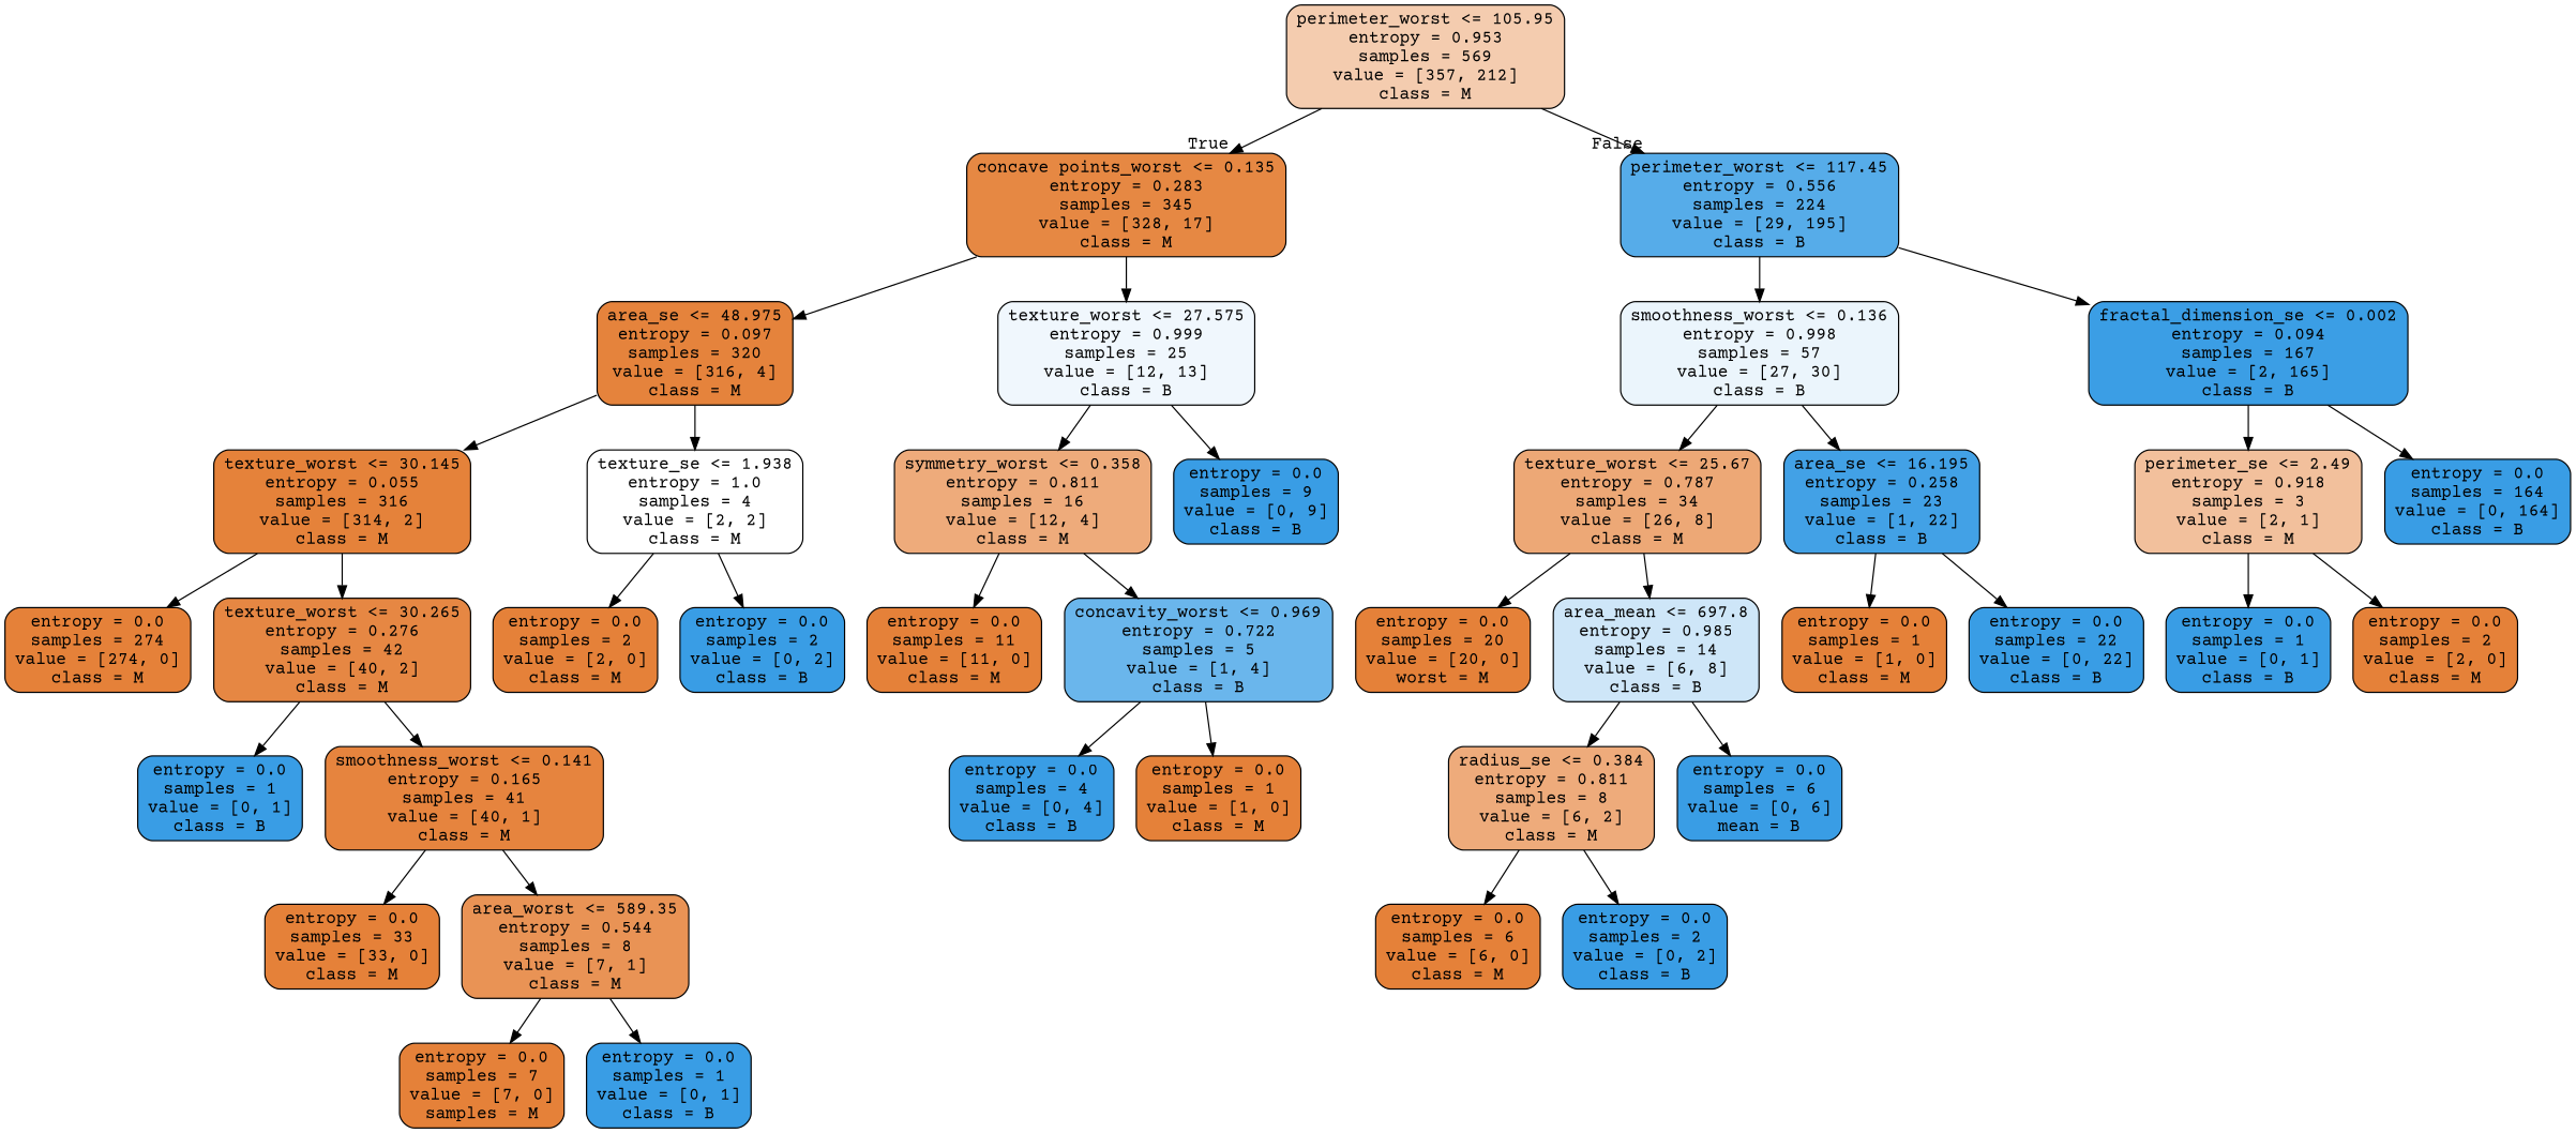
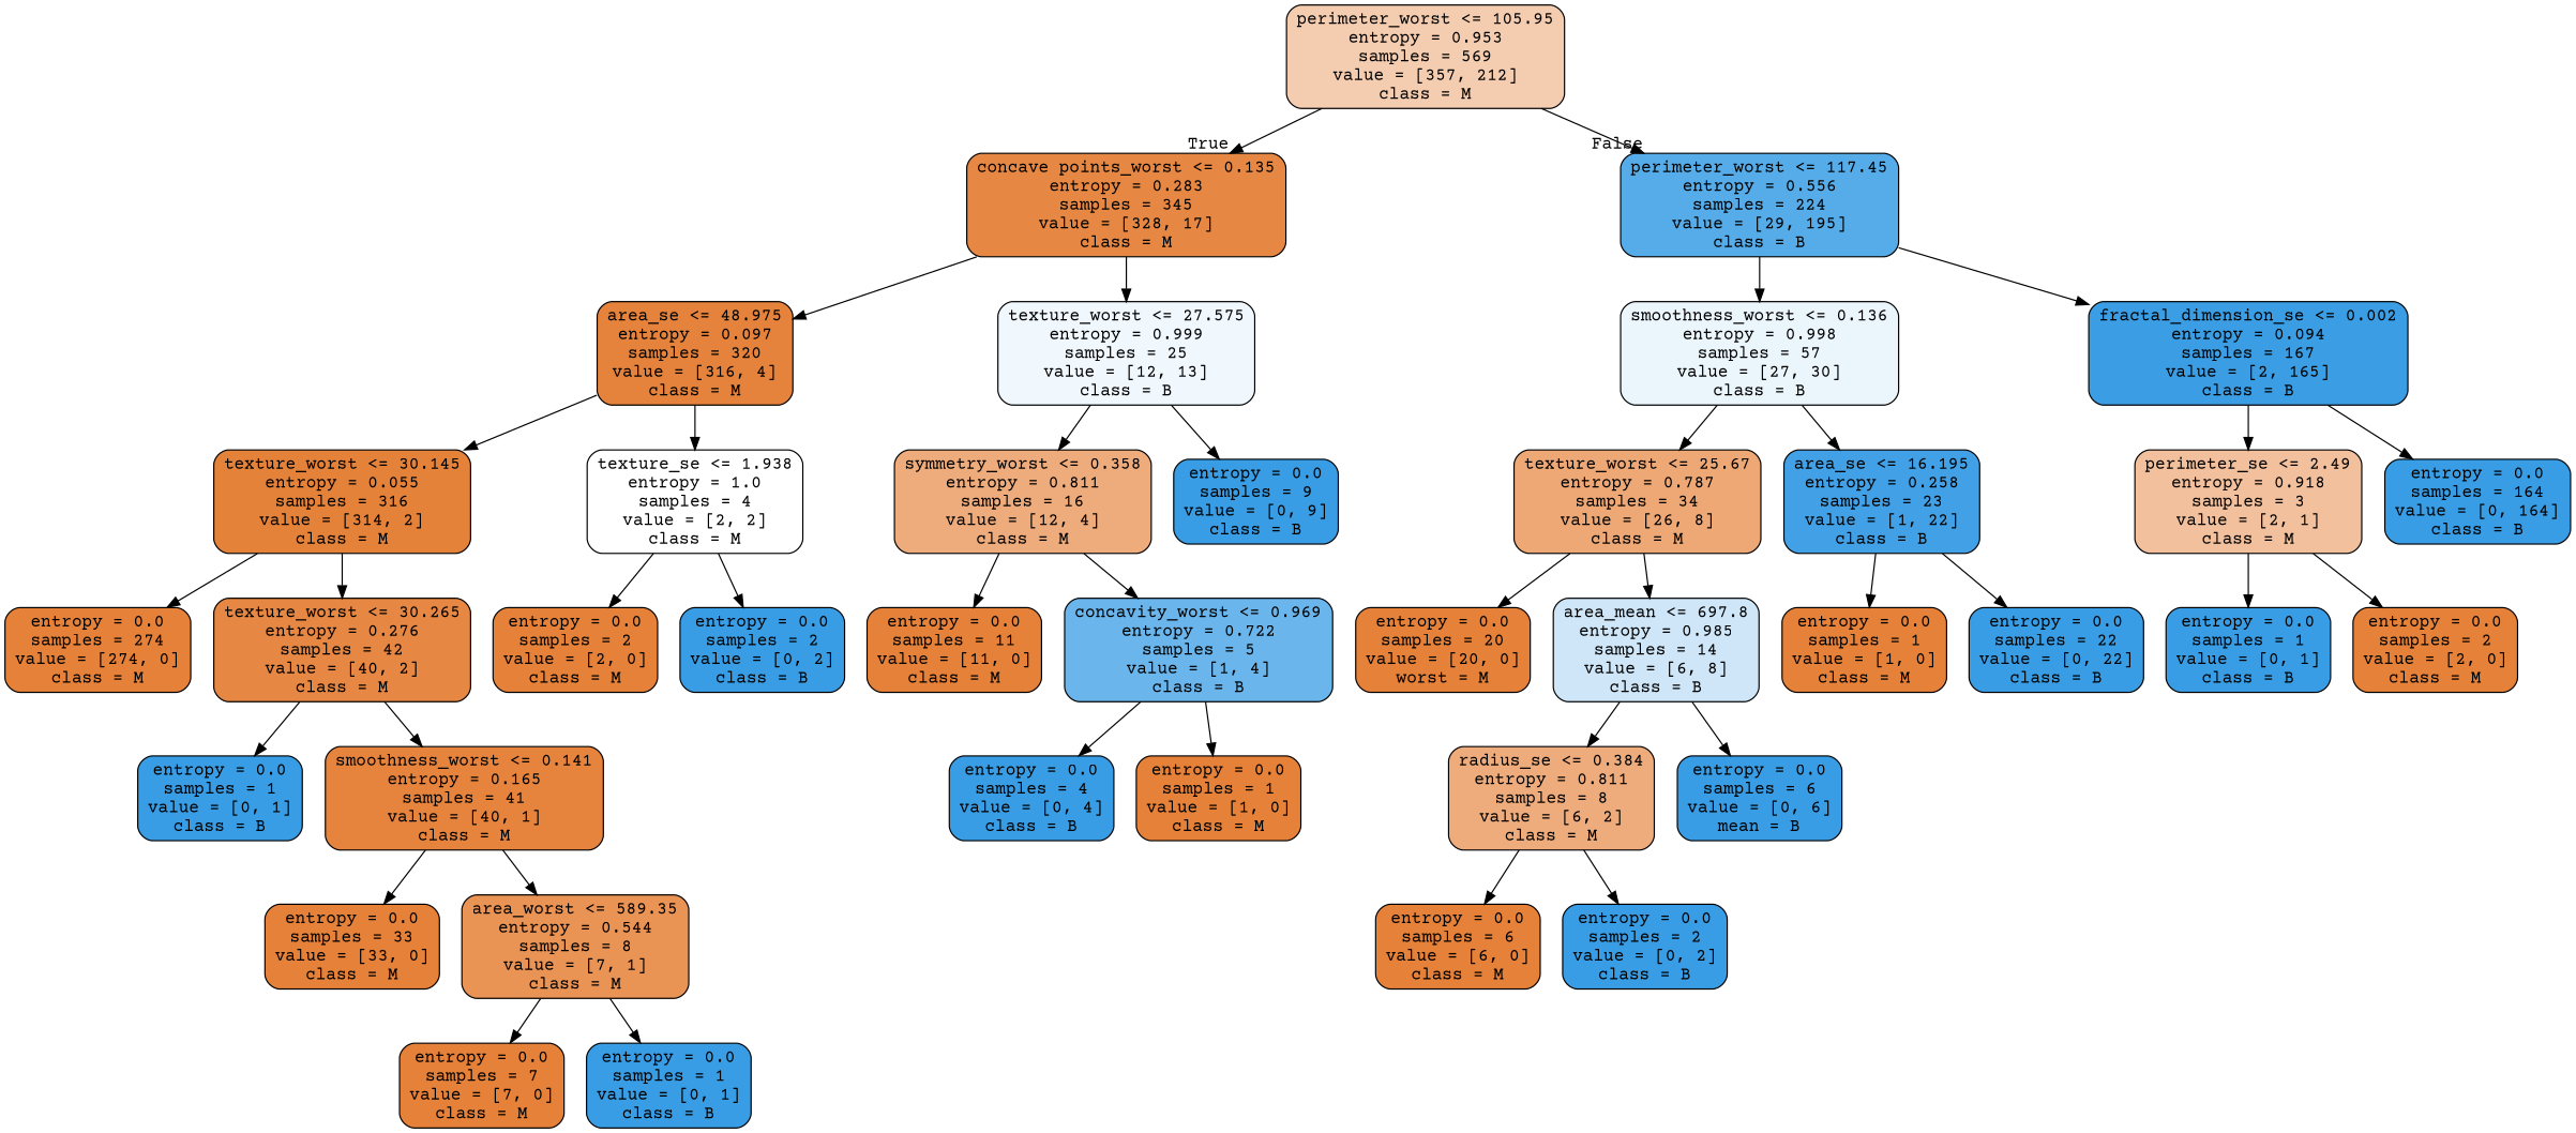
  digraph {
    fontname="Courier Prime"
    node [color=black fillcolor="#399de5" fontname="Courier Prime" shape=box style="filled, rounded"]
    edge [fontname="Courier Prime"]
    n1 [fillcolor="#f4ccaf" label="perimeter_worst <= 105.95\nentropy = 0.953\nsamples = 569\nvalue = [357, 212]\nclass = M"]
    n2 [fillcolor="#e68843" label="concave points_worst <= 0.135\nentropy = 0.283\nsamples = 345\nvalue = [328, 17]\nclass = M"]
    n3 [fillcolor="#56ace9" label="perimeter_worst <= 117.45\nentropy = 0.556\nsamples = 224\nvalue = [29, 195]\nclass = B"]
    n4 [fillcolor="#e5833c" label="area_se <= 48.975\nentropy = 0.097\nsamples = 320\nvalue = [316, 4]\nclass = M"]
    n5 [fillcolor="#f0f7fd" label="texture_worst <= 27.575\nentropy = 0.999\nsamples = 25\nvalue = [12, 13]\nclass = B"]
    n6 [fillcolor="#ebf5fc" label="smoothness_worst <= 0.136\nentropy = 0.998\nsamples = 57\nvalue = [27, 30]\nclass = B"]
    n7 [fillcolor="#3b9ee5" label="fractal_dimension_se <= 0.002\nentropy = 0.094\nsamples = 167\nvalue = [2, 165]\nclass = B"]
    n8 [fillcolor="#e5823a" label="texture_worst <= 30.145\nentropy = 0.055\nsamples = 316\nvalue = [314, 2]\nclass = M"]
    n9 [fillcolor="#ffffff" label="texture_se <= 1.938\nentropy = 1.0\nsamples = 4\nvalue = [2, 2]\nclass = M"]
    n10 [fillcolor="#eeab7b" label="symmetry_worst <= 0.358\nentropy = 0.811\nsamples = 16\nvalue = [12, 4]\nclass = M"]
    n11 [label="entropy = 0.0\nsamples = 9\nvalue = [0, 9]\nclass = B"]
    n12 [fillcolor="#e58139" label="entropy = 0.0\nsamples = 274\nvalue = [274, 0]\nclass = M"]
    n13 [fillcolor="#e68743" label="texture_worst <= 30.265\nentropy = 0.276\nsamples = 42\nvalue = [40, 2]\nclass = M"]
    n14 [fillcolor="#e58139" label="entropy = 0.0\nsamples = 2\nvalue = [2, 0]\nclass = M"]
    n15 [label="entropy = 0.0\nsamples = 2\nvalue = [0, 2]\nclass = B"]
    n16 [label="entropy = 0.0\nsamples = 1\nvalue = [0, 1]\nclass = B"]
    n17 [fillcolor="#e6843e" label="smoothness_worst <= 0.141\nentropy = 0.165\nsamples = 41\nvalue = [40, 1]\nclass = M"]
    n18 [fillcolor="#e58139" label="entropy = 0.0\nsamples = 33\nvalue = [33, 0]\nclass = M"]
    n19 [fillcolor="#e99355" label="area_worst <= 589.35\nentropy = 0.544\nsamples = 8\nvalue = [7, 1]\nclass = M"]
-   n20 [fillcolor="#e58139" label="entropy = 0.0\nsamples = 7\nvalue = [7, 0]\nsamples = M"]
+   n20 [fillcolor="#e58139" label="entropy = 0.0\nsamples = 7\nvalue = [7, 0]\nclass = M"]
    n21 [label="entropy = 0.0\nsamples = 1\nvalue = [0, 1]\nclass = B"]
    n22 [fillcolor="#e58139" label="entropy = 0.0\nsamples = 11\nvalue = [11, 0]\nclass = M"]
    n23 [fillcolor="#6ab6ec" label="concavity_worst <= 0.969\nentropy = 0.722\nsamples = 5\nvalue = [1, 4]\nclass = B"]
    n24 [label="entropy = 0.0\nsamples = 4\nvalue = [0, 4]\nclass = B"]
    n25 [fillcolor="#e58139" label="entropy = 0.0\nsamples = 1\nvalue = [1, 0]\nclass = M"]
    n26 [fillcolor="#eda876" label="texture_worst <= 25.67\nentropy = 0.787\nsamples = 34\nvalue = [26, 8]\nclass = M"]
    n27 [fillcolor="#42a1e6" label="area_se <= 16.195\nentropy = 0.258\nsamples = 23\nvalue = [1, 22]\nclass = B"]
    n28 [fillcolor="#f2c09c" label="perimeter_se <= 2.49\nentropy = 0.918\nsamples = 3\nvalue = [2, 1]\nclass = M"]
    n29 [label="entropy = 0.0\nsamples = 164\nvalue = [0, 164]\nclass = B"]
    n30 [fillcolor="#e58139" label="entropy = 0.0\nsamples = 20\nvalue = [20, 0]\nworst = M"]
    n31 [fillcolor="#cee6f8" label="area_mean <= 697.8\nentropy = 0.985\nsamples = 14\nvalue = [6, 8]\nclass = B"]
    n32 [fillcolor="#e58139" label="entropy = 0.0\nsamples = 1\nvalue = [1, 0]\nclass = M"]
    n33 [label="entropy = 0.0\nsamples = 22\nvalue = [0, 22]\nclass = B"]
    n34 [fillcolor="#eeab7b" label="radius_se <= 0.384\nentropy = 0.811\nsamples = 8\nvalue = [6, 2]\nclass = M"]
    n35 [label="entropy = 0.0\nsamples = 6\nvalue = [0, 6]\nmean = B"]
    n36 [fillcolor="#e58139" label="entropy = 0.0\nsamples = 6\nvalue = [6, 0]\nclass = M"]
    n37 [label="entropy = 0.0\nsamples = 2\nvalue = [0, 2]\nclass = B"]
    n38 [label="entropy = 0.0\nsamples = 1\nvalue = [0, 1]\nclass = B"]
    n39 [fillcolor="#e58139" label="entropy = 0.0\nsamples = 2\nvalue = [2, 0]\nclass = M"]
    n1 -> n2 [headlabel=True labelangle=45 labeldistance=2.5]
    n1 -> n3 [headlabel=False labelangle=-45 labeldistance=2.5]
    n2 -> n4
    n2 -> n5
    n3 -> n6
    n3 -> n7
    n4 -> n8
    n4 -> n9
    n5 -> n10
    n5 -> n11
    n6 -> n26
    n6 -> n27
    n7 -> n28
    n7 -> n29
    n8 -> n12
    n8 -> n13
    n9 -> n14
    n9 -> n15
    n10 -> n22
    n10 -> n23
    n13 -> n16
    n13 -> n17
    n17 -> n18
    n17 -> n19
    n19 -> n20
    n19 -> n21
    n23 -> n24
    n23 -> n25
    n26 -> n30
    n26 -> n31
    n27 -> n32
    n27 -> n33
    n28 -> n38
    n28 -> n39
    n31 -> n34
    n31 -> n35
    n34 -> n36
    n34 -> n37
  }
